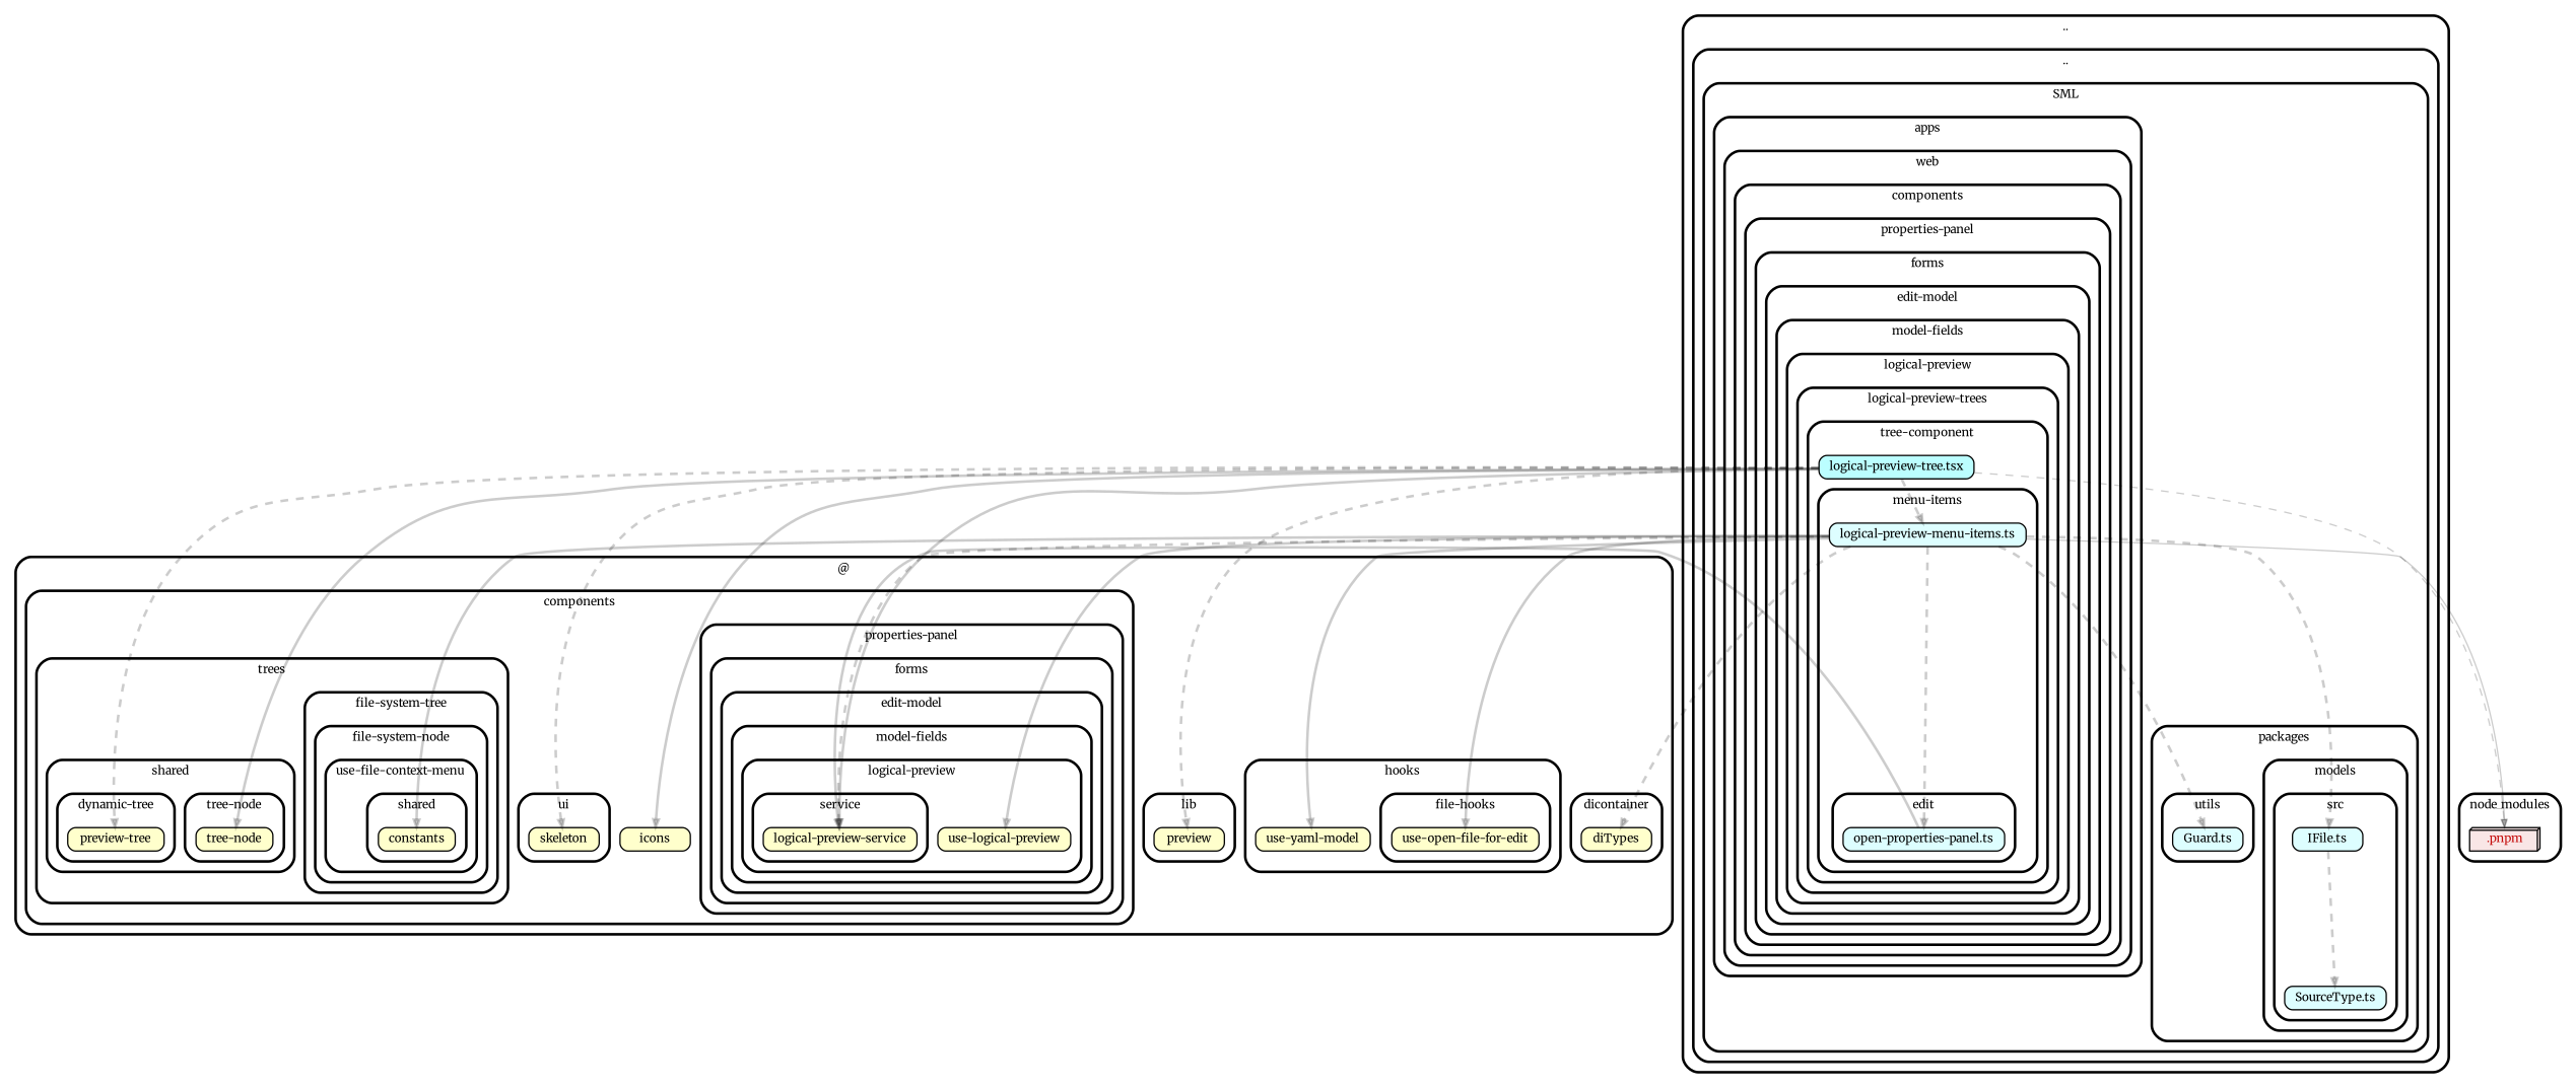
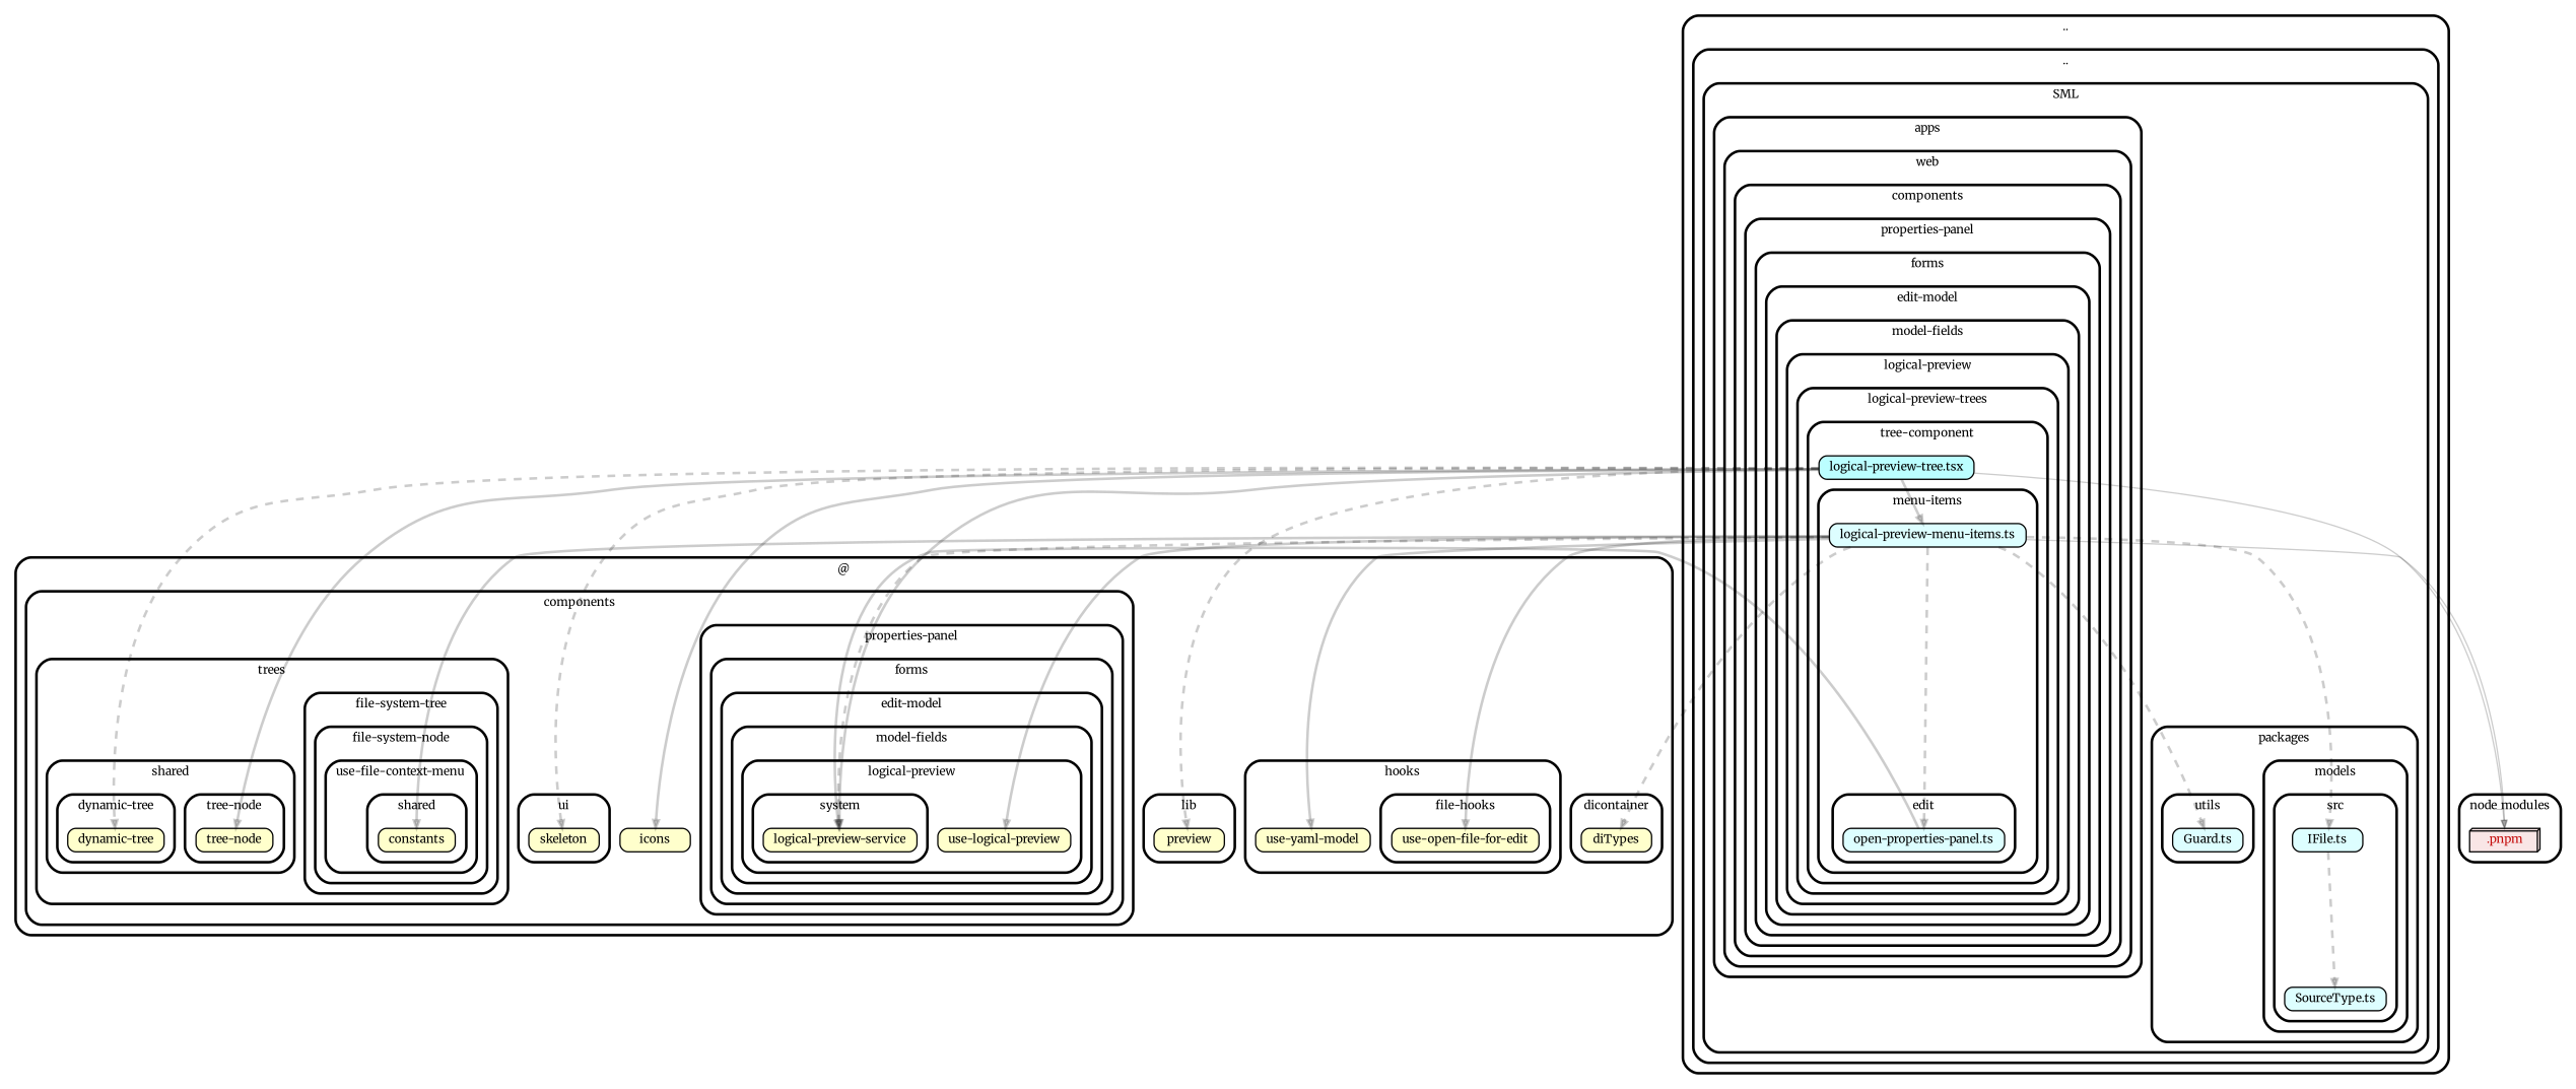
  strict digraph {
    compound=true
    fillcolor="#ffffff"
    fontname=Merriweather
    fontsize=9
    nodesep=0.16
    rankdir=TB
    ranksep=0.18
    splines=true
    style="rounded,bold,filled"
    node [color=black fillcolor="#ffffcc" fontcolor=black fontname=Merriweather fontsize=9 shape=box style="rounded, filled"]
    edge [arrowhead=normal arrowsize=0.6 color="#00000033" fontname=Merriweather fontsize=9 penwidth=2.0 style=bold]
    n1 [fillcolor="#ddfeff" height=0.2 label=<open-properties-panel.ts>]
    n2 [fillcolor="#ddfeff" height=0.2 label=<logical-preview-menu-items.ts>]
    n3 [fillcolor="#bbfeff" height=0.2 label=<logical-preview-tree.tsx>]
    n4 [fillcolor="#ddfeff" height=0.2 label=<IFile.ts>]
    n5 [fillcolor="#ddfeff" height=0.2 label=<SourceType.ts>]
    n6 [fillcolor="#ddfeff" height=0.2 label=<Guard.ts>]
    n7 [height=0.2 label=<logical-preview-service>]
    n8 [height=0.2 label=<use-logical-preview>]
    n9 [height=0.2 label=<constants>]
-   n10 [height=0.2 label="preview-tree"]
+   n10 [height=0.2 label="dynamic-tree"]
    n11 [height=0.2 label="tree-node"]
    n12 [height=0.2 label=<skeleton>]
    n13 [height=0.2 label=<icons>]
    n14 [height=0.2 label=<diTypes>]
    n15 [height=0.2 label=<use-open-file-for-edit>]
    n16 [height=0.2 label=<use-yaml-model>]
    n17 [height=0.2 label=preview]
    n18 [fillcolor="#c40b0a1a" fontcolor="#c40b0a" height=0.2 label=<.pnpm> shape=box3d]
    subgraph cluster_1 {
      label=".."
      subgraph cluster_2 {
        label=".."
        subgraph cluster_3 {
          label=SML
          subgraph cluster_4 {
            label=apps
            subgraph cluster_5 {
              label=web
              subgraph cluster_6 {
                label=components
                subgraph cluster_7 {
                  label="properties-panel"
                  subgraph cluster_8 {
                    label=forms
                    subgraph cluster_9 {
                      label="edit-model"
                      subgraph cluster_10 {
                        label="model-fields"
                        subgraph cluster_11 {
                          label="logical-preview"
                          subgraph cluster_12 {
                            label="logical-preview-trees"
                            subgraph cluster_13 {
                              label="tree-component"
                              n3
                              subgraph cluster_14 {
                                label="menu-items"
                                n2
                                subgraph cluster_15 {
                                  label=edit
                                  n1
                                }
                              }
                            }
                          }
                        }
                      }
                    }
                  }
                }
              }
            }
          }
          subgraph cluster_16 {
            label=packages
            subgraph cluster_17 {
              label=models
              subgraph cluster_18 {
                label=src
                n4
                n5
              }
            }
            subgraph cluster_19 {
              label=utils
              n6
            }
          }
        }
      }
    }
    subgraph cluster_20 {
      label="@"
      subgraph cluster_21 {
        label=components
        n13
        subgraph cluster_22 {
          label="properties-panel"
          subgraph cluster_23 {
            label=forms
            subgraph cluster_24 {
              label="edit-model"
              subgraph cluster_25 {
                label="model-fields"
                subgraph cluster_26 {
                  label="logical-preview"
                  n8
                  subgraph cluster_27 {
-                   label=service
+                   label=system
                    n7
                  }
                }
              }
            }
          }
        }
        subgraph cluster_28 {
          label=trees
          subgraph cluster_29 {
            label="file-system-tree"
            subgraph cluster_30 {
              label="file-system-node"
              subgraph cluster_31 {
                label="use-file-context-menu"
                subgraph cluster_32 {
                  label=shared
                  n9
                }
              }
            }
          }
          subgraph cluster_33 {
            label=shared
            subgraph cluster_34 {
              label="dynamic-tree"
              n10
            }
            subgraph cluster_35 {
              label="tree-node"
              n11
            }
          }
        }
        subgraph cluster_36 {
          label=ui
          n12
        }
      }
      subgraph cluster_37 {
        label=dicontainer
        n14
      }
      subgraph cluster_38 {
        label=hooks
        n16
        subgraph cluster_39 {
          label="file-hooks"
          n15
        }
      }
      subgraph cluster_40 {
        label=lib
        n17
      }
    }
    subgraph cluster_41 {
      label=node_modules
      n18
    }
    n1 -> n7
    n2 -> n1 [style=dashed]
    n2 -> n4 [style=dashed]
    n2 -> n6 [style=dashed]
    n2 -> n7 [style=dashed]
    n2 -> n8
    n2 -> n9
    n2 -> n14 [style=dashed]
    n2 -> n15
    n2 -> n16
    n2 -> n18 [penwidth=1.0]
-   n3 -> n2 [style=dashed]
+   n3 -> n2
    n3 -> n7
    n3 -> n10 [style=dashed]
    n3 -> n11
    n3 -> n12 [style=dashed]
    n3 -> n13
    n3 -> n17 [style=dashed]
-   n3 -> n18 [penwidth=1.0 style=dashed]
+   n3 -> n18 [penwidth=1.0]
    n4 -> n5 [style=dashed]
  }
